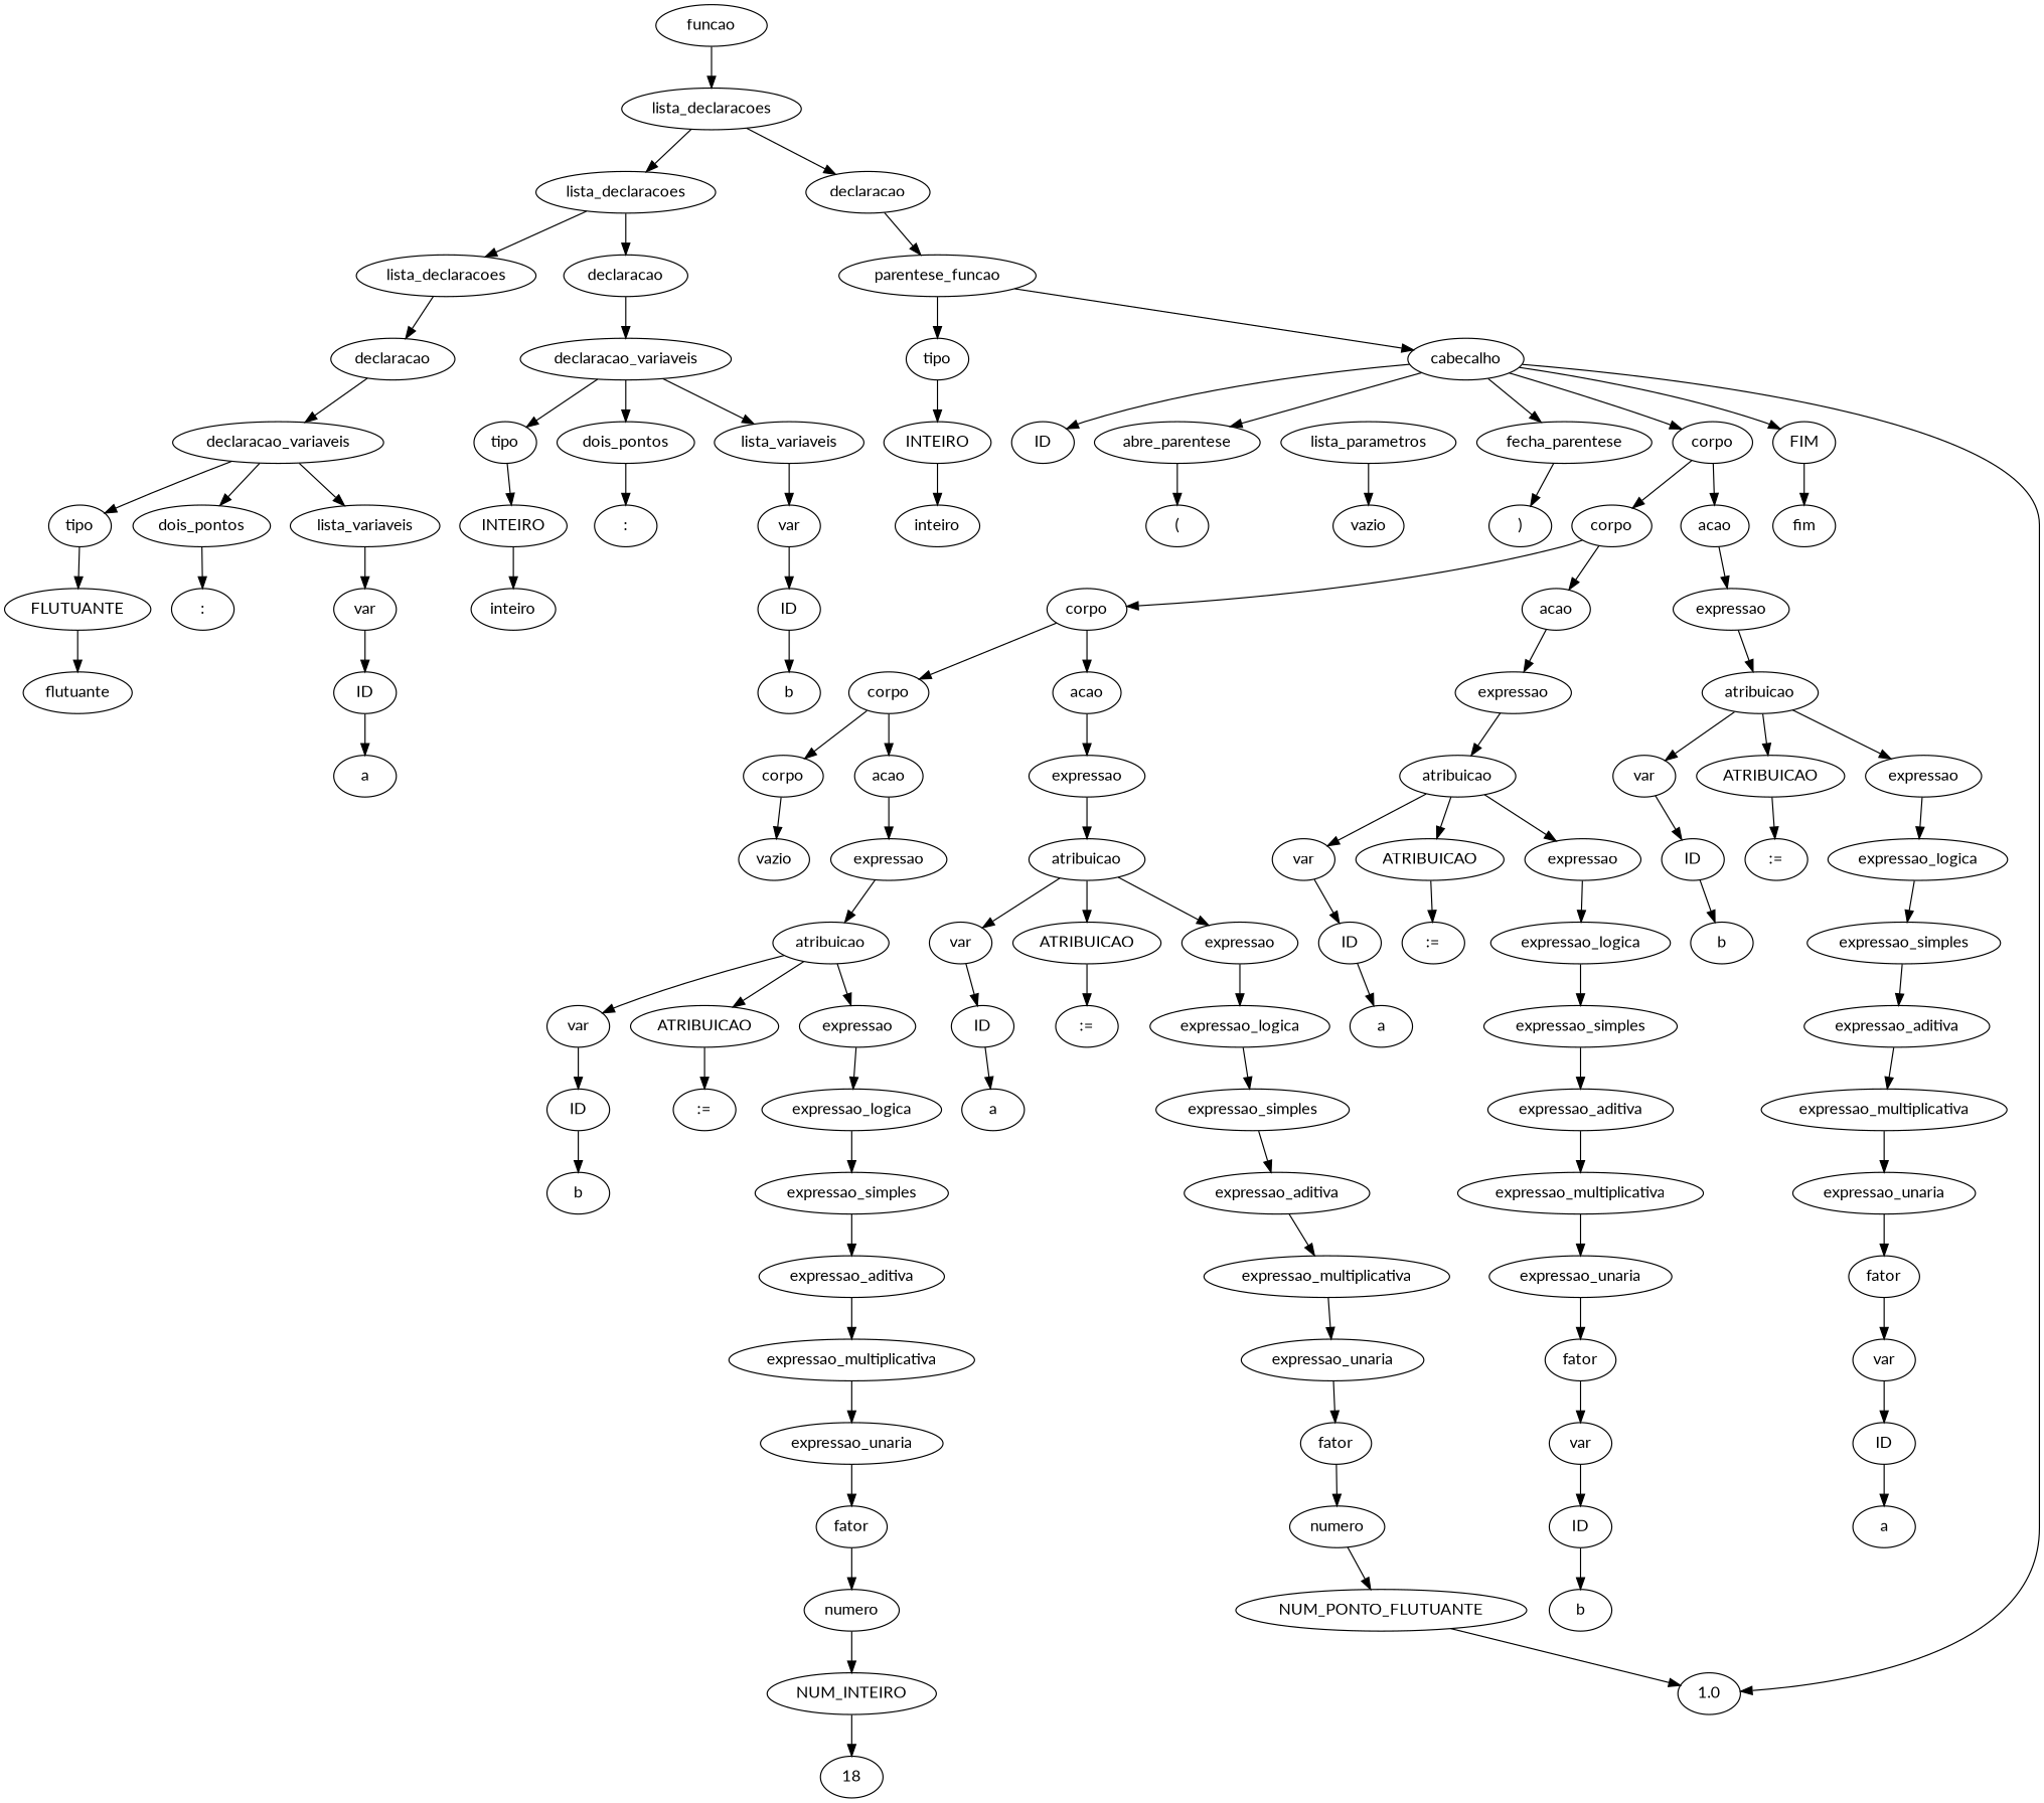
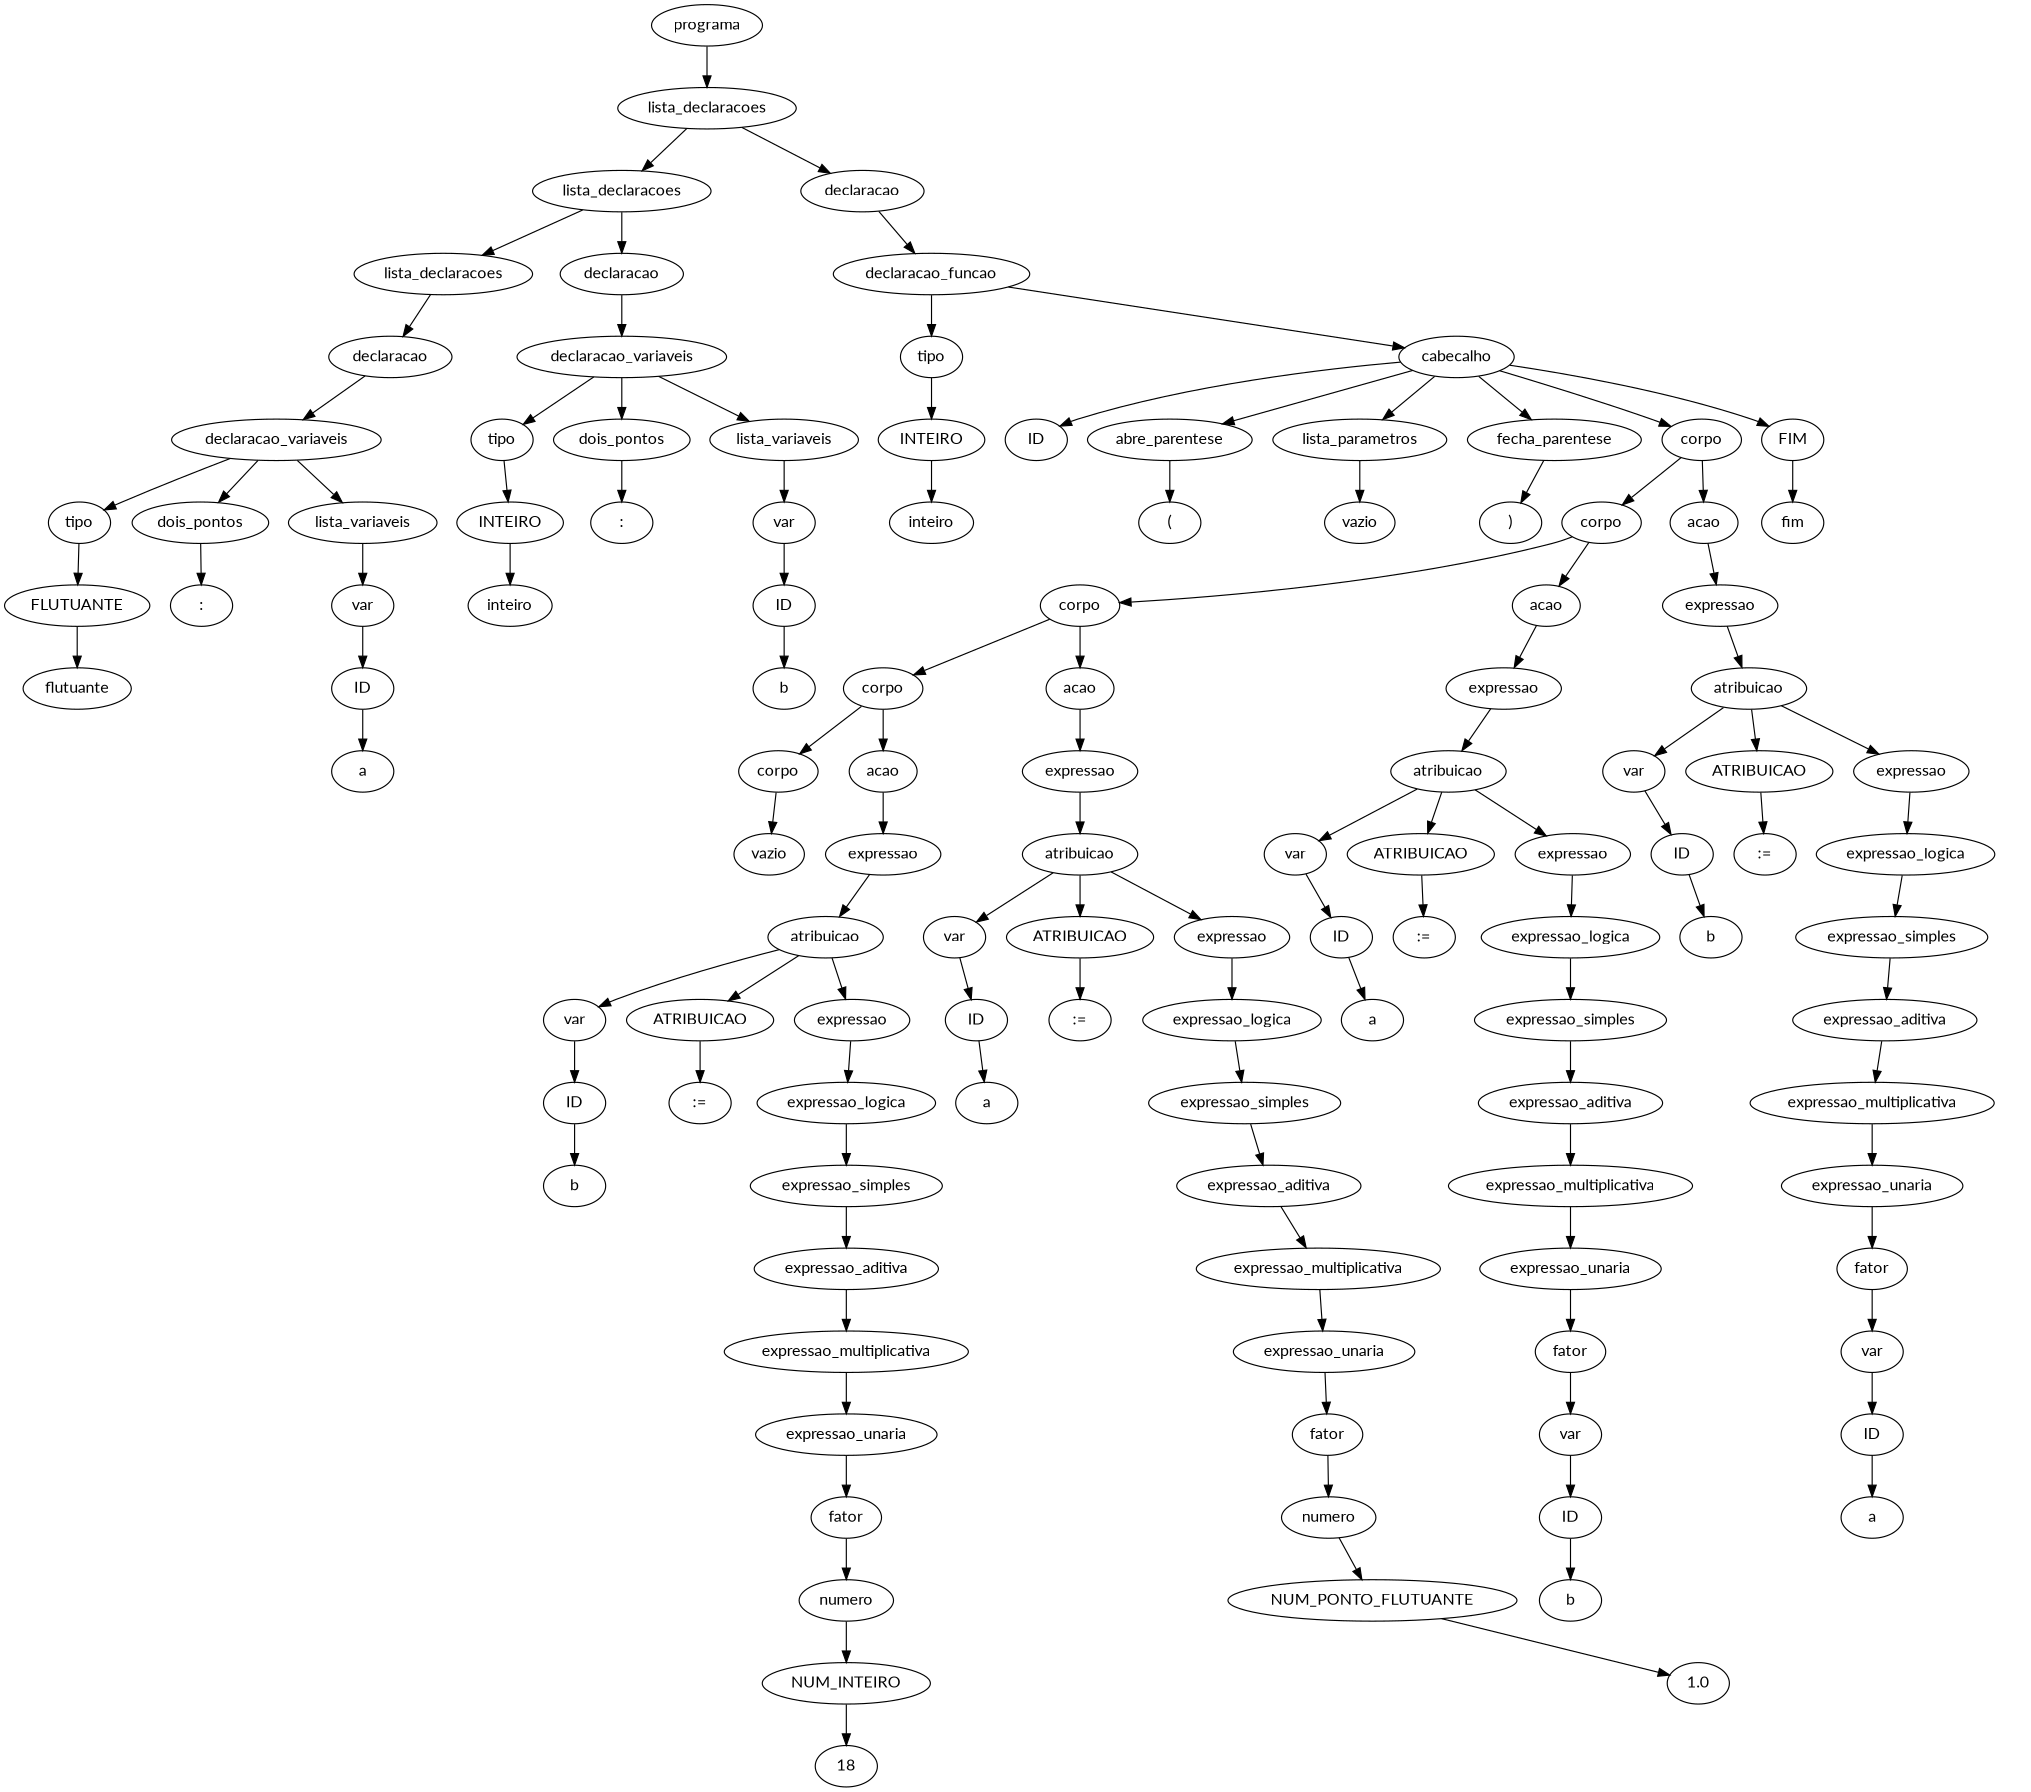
  digraph {
    fontname=Lato
    node [fontname=Lato]
    edge [fontname=Lato]
-   n1 [label=funcao]
+   n1 [label=programa]
    n2 [label=lista_declaracoes]
    n3 [label=lista_declaracoes]
    n4 [label=declaracao]
    n5 [label=lista_declaracoes]
    n6 [label=declaracao]
-   n7 [label=parentese_funcao]
+   n7 [label=declaracao_funcao]
    n8 [label=declaracao]
    n9 [label=declaracao_variaveis]
    n10 [label=declaracao_variaveis]
    n11 [label=tipo]
    n12 [label=dois_pontos]
    n13 [label=lista_variaveis]
    n14 [label=FLUTUANTE]
    n15 [label=":"]
    n16 [label=var]
    n17 [label=flutuante]
    n18 [label=ID]
    n19 [label=a]
    n20 [label=tipo]
    n21 [label=dois_pontos]
    n22 [label=lista_variaveis]
    n23 [label=INTEIRO]
    n24 [label=":"]
    n25 [label=var]
    n26 [label=inteiro]
    n27 [label=ID]
    n28 [label=b]
    n29 [label=tipo]
    n30 [label=cabecalho]
    n31 [label=INTEIRO]
    n32 [label=ID]
    n33 [label=abre_parentese]
    n34 [label=lista_parametros]
    n35 [label=fecha_parentese]
    n36 [label=corpo]
    n37 [label=FIM]
    n38 [label=inteiro]
    n39 [label="("]
    n40 [label=vazio]
    n41 [label=")"]
    n42 [label=corpo]
    n43 [label=acao]
    n44 [label=fim]
    n45 [label=corpo]
    n46 [label=acao]
    n47 [label=expressao]
    n48 [label=corpo]
    n49 [label=acao]
    n50 [label=expressao]
    n51 [label=corpo]
    n52 [label=acao]
    n53 [label=expressao]
    n54 [label=vazio]
    n55 [label=expressao]
    n56 [label=atribuicao]
    n57 [label=var]
    n58 [label=ATRIBUICAO]
    n59 [label=expressao]
    n60 [label=ID]
    n61 [label=":="]
    n62 [label=expressao_logica]
    n63 [label=b]
    n64 [label=expressao_simples]
    n65 [label=expressao_aditiva]
    n66 [label=expressao_multiplicativa]
    n67 [label=expressao_unaria]
    n68 [label=fator]
    n69 [label=numero]
    n70 [label=NUM_INTEIRO]
    n71 [label=18]
    n72 [label=atribuicao]
    n73 [label=var]
    n74 [label=ATRIBUICAO]
    n75 [label=expressao]
    n76 [label=ID]
    n77 [label=":="]
    n78 [label=expressao_logica]
    n79 [label=a]
    n80 [label=expressao_simples]
    n81 [label=expressao_aditiva]
    n82 [label=expressao_multiplicativa]
    n83 [label=expressao_unaria]
    n84 [label=fator]
    n85 [label=numero]
    n86 [label=NUM_PONTO_FLUTUANTE]
    n87 [label=1.0]
    n88 [label=atribuicao]
    n89 [label=var]
    n90 [label=ATRIBUICAO]
    n91 [label=expressao]
    n92 [label=ID]
    n93 [label=":="]
    n94 [label=expressao_logica]
    n95 [label=a]
    n96 [label=expressao_simples]
    n97 [label=expressao_aditiva]
    n98 [label=expressao_multiplicativa]
    n99 [label=expressao_unaria]
    n100 [label=fator]
    n101 [label=var]
    n102 [label=ID]
    n103 [label=b]
    n104 [label=atribuicao]
    n105 [label=var]
    n106 [label=ATRIBUICAO]
    n107 [label=expressao]
    n108 [label=ID]
    n109 [label=":="]
    n110 [label=expressao_logica]
    n111 [label=b]
    n112 [label=expressao_simples]
    n113 [label=expressao_aditiva]
    n114 [label=expressao_multiplicativa]
    n115 [label=expressao_unaria]
    n116 [label=fator]
    n117 [label=var]
    n118 [label=ID]
    n119 [label=a]
    n1 -> n2
    n2 -> n3
    n2 -> n4
    n3 -> n5
    n3 -> n6
    n4 -> n7
    n5 -> n8
    n6 -> n9
    n7 -> n29
    n7 -> n30
    n8 -> n10
    n9 -> n20
    n9 -> n21
    n9 -> n22
    n10 -> n11
    n10 -> n12
    n10 -> n13
    n11 -> n14
    n12 -> n15
    n13 -> n16
    n14 -> n17
    n16 -> n18
    n18 -> n19
    n20 -> n23
    n21 -> n24
    n22 -> n25
    n23 -> n26
    n25 -> n27
    n27 -> n28
    n29 -> n31
    n30 -> n32
    n30 -> n33
-   n30 -> n87
+   n30 -> n34
    n30 -> n35
    n30 -> n36
    n30 -> n37
    n31 -> n38
    n33 -> n39
    n34 -> n40
    n35 -> n41
    n36 -> n42
    n36 -> n43
    n37 -> n44
    n42 -> n45
    n42 -> n46
    n43 -> n47
    n45 -> n48
    n45 -> n49
    n46 -> n50
    n47 -> n104
    n48 -> n51
    n48 -> n52
    n49 -> n53
    n50 -> n88
    n51 -> n54
    n52 -> n55
    n53 -> n72
    n55 -> n56
    n56 -> n57
    n56 -> n58
    n56 -> n59
    n57 -> n60
    n58 -> n61
    n59 -> n62
    n60 -> n63
    n62 -> n64
    n64 -> n65
    n65 -> n66
    n66 -> n67
    n67 -> n68
    n68 -> n69
    n69 -> n70
    n70 -> n71
    n72 -> n73
    n72 -> n74
    n72 -> n75
    n73 -> n76
    n74 -> n77
    n75 -> n78
    n76 -> n79
    n78 -> n80
    n80 -> n81
    n81 -> n82
    n82 -> n83
    n83 -> n84
    n84 -> n85
    n85 -> n86
    n86 -> n87
    n88 -> n89
    n88 -> n90
    n88 -> n91
    n89 -> n92
    n90 -> n93
    n91 -> n94
    n92 -> n95
    n94 -> n96
    n96 -> n97
    n97 -> n98
    n98 -> n99
    n99 -> n100
    n100 -> n101
    n101 -> n102
    n102 -> n103
    n104 -> n105
    n104 -> n106
    n104 -> n107
    n105 -> n108
    n106 -> n109
    n107 -> n110
    n108 -> n111
    n110 -> n112
    n112 -> n113
    n113 -> n114
    n114 -> n115
    n115 -> n116
    n116 -> n117
    n117 -> n118
    n118 -> n119
  }
